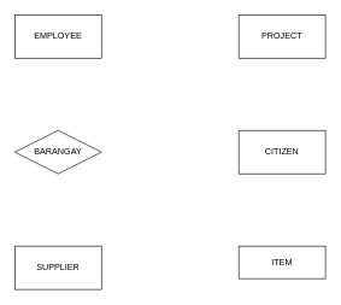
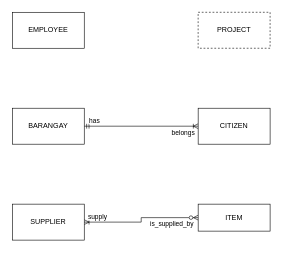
  <mxCell id="0" />
  <mxCell id="1" parent="0" />
- <mxCell id="2" value="PROJECT" style="rounded=0;whiteSpace=wrap;html=1;" parent="1" vertex="1"><mxGeometry x="330" y="20" width="120" height="60" as="geometry" /></mxCell>
+ <mxCell id="2" value="PROJECT" style="rounded=0;whiteSpace=wrap;html=1;dashed=1;" parent="1" vertex="1"><mxGeometry x="330" y="20" width="120" height="60" as="geometry" /></mxCell>
  <mxCell id="3" value="EMPLOYEE" style="rounded=0;whiteSpace=wrap;html=1;" parent="1" vertex="1"><mxGeometry x="20" y="20" width="120" height="60" as="geometry" /></mxCell>
- <mxCell id="7" value="BARANGAY" style="rhombus;whiteSpace=wrap;html=1;" parent="1" vertex="1"><mxGeometry x="20" y="180" width="120" height="60" as="geometry" /></mxCell>
+ <mxCell id="4" style="edgeStyle=orthogonalEdgeStyle;rounded=0;orthogonalLoop=1;jettySize=auto;html=1;startArrow=ERmandOne;startFill=0;endArrow=ERoneToMany;endFill=0;" parent="1" source="7" target="13" edge="1"><mxGeometry relative="1" as="geometry"><mxPoint x="370" y="210" as="targetPoint" /></mxGeometry></mxCell>
+ <mxCell id="5" value="has" style="edgeLabel;html=1;align=center;verticalAlign=middle;resizable=0;points=[];" parent="4" vertex="1" connectable="0"><mxGeometry x="-0.763" y="3" relative="1" as="geometry"><mxPoint x="-7" y="-7" as="offset" /></mxGeometry></mxCell>
+ <mxCell id="6" value="belongs" style="edgeLabel;html=1;align=center;verticalAlign=middle;resizable=0;points=[];" parent="4" vertex="1" connectable="0"><mxGeometry x="0.832" y="1" relative="1" as="geometry"><mxPoint x="-10" y="11" as="offset" /></mxGeometry></mxCell>
+ <mxCell id="7" value="BARANGAY" style="rounded=0;whiteSpace=wrap;html=1;" parent="1" vertex="1"><mxGeometry x="20" y="180" width="120" height="60" as="geometry" /></mxCell>
+ <mxCell id="8" style="edgeStyle=orthogonalEdgeStyle;rounded=0;orthogonalLoop=1;jettySize=auto;html=1;endArrow=ERzeroToMany;endFill=0;startArrow=ERoneToMany;startFill=0;" parent="1" source="11" target="12" edge="1"><mxGeometry relative="1" as="geometry"><mxPoint x="360" y="370" as="targetPoint" /></mxGeometry></mxCell>
+ <mxCell id="9" value="supply" style="edgeLabel;html=1;align=center;verticalAlign=middle;resizable=0;points=[];" parent="8" vertex="1" connectable="0"><mxGeometry x="-0.692" y="1" relative="1" as="geometry"><mxPoint x="-9" y="-9" as="offset" /></mxGeometry></mxCell>
+ <mxCell id="10" value="is_supplied_by" style="edgeLabel;html=1;align=center;verticalAlign=middle;resizable=0;points=[];" parent="8" vertex="1" connectable="0"><mxGeometry x="0.65" y="2" relative="1" as="geometry"><mxPoint x="-10" y="12" as="offset" /></mxGeometry></mxCell>
  <mxCell id="11" value="SUPPLIER" style="rounded=0;whiteSpace=wrap;html=1;" parent="1" vertex="1"><mxGeometry x="20" y="340" width="120" height="60" as="geometry" /></mxCell>
  <mxCell id="12" value="ITEM" style="rounded=0;whiteSpace=wrap;html=1;" parent="1" vertex="1"><mxGeometry x="330" y="340" width="120" height="45" as="geometry" /></mxCell>
  <mxCell id="13" value="CITIZEN" style="rounded=0;whiteSpace=wrap;html=1;" parent="1" vertex="1"><mxGeometry x="330" y="180" width="120" height="60" as="geometry" /></mxCell>
